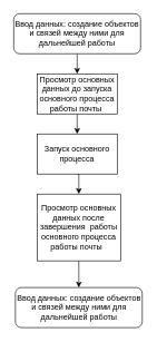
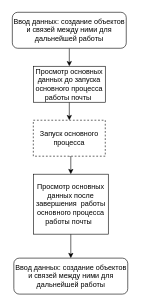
  <mxCell id="0" />
  <mxCell id="1" parent="0" />
  <mxCell id="2" style="edgeStyle=orthogonalEdgeStyle;rounded=0;orthogonalLoop=1;jettySize=auto;html=1;exitX=0.5;exitY=1;exitDx=0;exitDy=0;entryX=0.5;entryY=0;entryDx=0;entryDy=0;" parent="1" source="3" target="5" edge="1"><mxGeometry relative="1" as="geometry" /></mxCell>
  <mxCell id="3" value="Ввод данных: создание объектов и связей между ними для дальнейшей работы" style="rounded=1;whiteSpace=wrap;html=1;fontSize=12;glass=0;strokeWidth=1;shadow=0;" parent="1" vertex="1"><mxGeometry x="20" y="20" width="190" height="60" as="geometry" /></mxCell>
  <mxCell id="4" style="edgeStyle=orthogonalEdgeStyle;rounded=0;orthogonalLoop=1;jettySize=auto;html=1;exitX=0.5;exitY=1;exitDx=0;exitDy=0;entryX=0.5;entryY=0;entryDx=0;entryDy=0;" parent="1" source="5" target="7" edge="1"><mxGeometry relative="1" as="geometry" /></mxCell>
  <mxCell id="5" value="Просмотр основных данных до запуска основного процесса работы почты&amp;nbsp;" style="rounded=0;whiteSpace=wrap;html=1;" parent="1" vertex="1"><mxGeometry x="55" y="110" width="120" height="60" as="geometry" /></mxCell>
  <mxCell id="6" style="edgeStyle=orthogonalEdgeStyle;rounded=0;orthogonalLoop=1;jettySize=auto;html=1;exitX=0.5;exitY=1;exitDx=0;exitDy=0;entryX=0.5;entryY=0;entryDx=0;entryDy=0;" parent="1" source="7" target="9" edge="1"><mxGeometry relative="1" as="geometry" /></mxCell>
- <mxCell id="7" value="Запуск основного процесса" style="rounded=0;whiteSpace=wrap;html=1;" parent="1" vertex="1"><mxGeometry x="55" y="200" width="120" height="60" as="geometry" /></mxCell>
+ <mxCell id="7" value="Запуск основного процесса" style="rounded=0;whiteSpace=wrap;html=1;dashed=1;" parent="1" vertex="1"><mxGeometry x="55" y="200" width="120" height="60" as="geometry" /></mxCell>
  <mxCell id="8" style="edgeStyle=orthogonalEdgeStyle;rounded=0;orthogonalLoop=1;jettySize=auto;html=1;entryX=0.5;entryY=0;entryDx=0;entryDy=0;" parent="1" source="9" target="10" edge="1"><mxGeometry relative="1" as="geometry" /></mxCell>
  <mxCell id="9" value="Просмотр основных данных после завершения&amp;nbsp; работы основного процесса работы почты&amp;nbsp;&amp;nbsp;" style="rounded=0;whiteSpace=wrap;html=1;" parent="1" vertex="1"><mxGeometry x="55" y="290" width="125" height="100" as="geometry" /></mxCell>
  <mxCell id="10" value="Ввод данных: создание объектов и связей между ними для дальнейшей работы" style="rounded=1;whiteSpace=wrap;html=1;fontSize=12;glass=0;strokeWidth=1;shadow=0;" parent="1" vertex="1"><mxGeometry x="22.5" y="430" width="190" height="60" as="geometry" /></mxCell>
